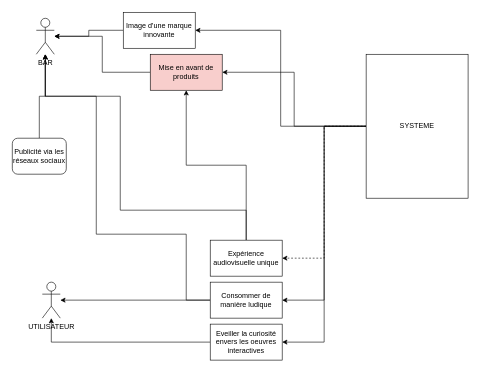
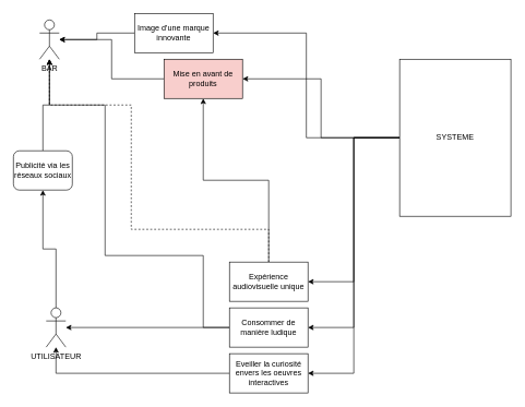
  <mxCell id="0" />
  <mxCell id="1" parent="0" />
- <mxCell id="2" style="edgeStyle=orthogonalEdgeStyle;rounded=0;orthogonalLoop=1;jettySize=auto;html=1;entryX=1;entryY=0.5;entryDx=0;entryDy=0;dashed=1;" parent="1" source="7" target="13" edge="1"><mxGeometry relative="1" as="geometry" /></mxCell>
+ <mxCell id="2" style="edgeStyle=orthogonalEdgeStyle;rounded=0;orthogonalLoop=1;jettySize=auto;html=1;entryX=1;entryY=0.5;entryDx=0;entryDy=0;" parent="1" source="7" target="13" edge="1"><mxGeometry relative="1" as="geometry" /></mxCell>
  <mxCell id="3" style="edgeStyle=orthogonalEdgeStyle;rounded=0;orthogonalLoop=1;jettySize=auto;html=1;entryX=1;entryY=0.5;entryDx=0;entryDy=0;" parent="1" source="7" target="16" edge="1"><mxGeometry relative="1" as="geometry" /></mxCell>
  <mxCell id="4" style="edgeStyle=orthogonalEdgeStyle;rounded=0;orthogonalLoop=1;jettySize=auto;html=1;entryX=1;entryY=0.5;entryDx=0;entryDy=0;" parent="1" source="7" target="18" edge="1"><mxGeometry relative="1" as="geometry" /></mxCell>
  <mxCell id="5" style="edgeStyle=orthogonalEdgeStyle;rounded=0;orthogonalLoop=1;jettySize=auto;html=1;entryX=1;entryY=0.5;entryDx=0;entryDy=0;" parent="1" source="7" target="22" edge="1"><mxGeometry relative="1" as="geometry" /></mxCell>
  <mxCell id="6" style="edgeStyle=orthogonalEdgeStyle;rounded=0;orthogonalLoop=1;jettySize=auto;html=1;" parent="1" source="7" target="24" edge="1"><mxGeometry relative="1" as="geometry" /></mxCell>
  <mxCell id="7" value="SYSTEME" style="rounded=0;whiteSpace=wrap;html=1;" parent="1" vertex="1"><mxGeometry x="610" y="90" width="170" height="240" as="geometry" /></mxCell>
  <mxCell id="8" value="BAR" style="shape=umlActor;verticalLabelPosition=bottom;verticalAlign=top;html=1;outlineConnect=0;" parent="1" vertex="1"><mxGeometry x="60" y="30" width="30" height="60" as="geometry" /></mxCell>
+ <mxCell id="9" style="edgeStyle=orthogonalEdgeStyle;rounded=0;orthogonalLoop=1;jettySize=auto;html=1;" parent="1" source="10" target="20" edge="1"><mxGeometry relative="1" as="geometry" /></mxCell>
  <mxCell id="10" value="UTILISATEUR" style="shape=umlActor;verticalLabelPosition=bottom;verticalAlign=top;html=1;outlineConnect=0;" parent="1" vertex="1"><mxGeometry x="70" y="470" width="30" height="60" as="geometry" /></mxCell>
  <mxCell id="11" style="edgeStyle=orthogonalEdgeStyle;rounded=0;orthogonalLoop=1;jettySize=auto;html=1;" parent="1" source="13" target="24" edge="1"><mxGeometry relative="1" as="geometry"><mxPoint x="260" y="510" as="targetPoint" /></mxGeometry></mxCell>
- <mxCell id="12" style="edgeStyle=orthogonalEdgeStyle;rounded=0;orthogonalLoop=1;jettySize=auto;html=1;" parent="1" source="13" target="8" edge="1"><mxGeometry relative="1" as="geometry"><mxPoint x="160" y="140" as="targetPoint" /><Array as="points"><mxPoint x="410" y="350" /><mxPoint x="200" y="350" /><mxPoint x="200" y="160" /><mxPoint x="75" y="160" /></Array></mxGeometry></mxCell>
+ <mxCell id="12" style="edgeStyle=orthogonalEdgeStyle;rounded=0;orthogonalLoop=1;jettySize=auto;html=1;dashed=1;" parent="1" source="13" target="8" edge="1"><mxGeometry relative="1" as="geometry"><mxPoint x="160" y="140" as="targetPoint" /><Array as="points"><mxPoint x="410" y="350" /><mxPoint x="200" y="350" /><mxPoint x="200" y="160" /><mxPoint x="75" y="160" /></Array></mxGeometry></mxCell>
  <mxCell id="13" value="Expérience audiovisuelle unique" style="rounded=0;whiteSpace=wrap;html=1;" parent="1" vertex="1"><mxGeometry x="350" y="400" width="120" height="60" as="geometry" /></mxCell>
  <mxCell id="14" style="edgeStyle=orthogonalEdgeStyle;rounded=0;orthogonalLoop=1;jettySize=auto;html=1;" parent="1" source="16" target="10" edge="1"><mxGeometry relative="1" as="geometry" /></mxCell>
  <mxCell id="15" style="edgeStyle=orthogonalEdgeStyle;rounded=0;orthogonalLoop=1;jettySize=auto;html=1;exitX=0;exitY=0.5;exitDx=0;exitDy=0;" parent="1" source="16" target="8" edge="1"><mxGeometry relative="1" as="geometry"><Array as="points"><mxPoint x="310" y="500" /><mxPoint x="310" y="390" /><mxPoint x="160" y="390" /><mxPoint x="160" y="160" /><mxPoint x="75" y="160" /></Array></mxGeometry></mxCell>
  <mxCell id="16" value="Consommer de manière ludique" style="rounded=0;whiteSpace=wrap;html=1;" parent="1" vertex="1"><mxGeometry x="350" y="470" width="120" height="60" as="geometry" /></mxCell>
  <mxCell id="17" style="edgeStyle=orthogonalEdgeStyle;rounded=0;orthogonalLoop=1;jettySize=auto;html=1;" parent="1" source="18" target="10" edge="1"><mxGeometry relative="1" as="geometry" /></mxCell>
  <mxCell id="18" value="Eveiller la curiosité envers les oeuvres interactives" style="rounded=0;whiteSpace=wrap;html=1;" parent="1" vertex="1"><mxGeometry x="350" y="540" width="120" height="60" as="geometry" /></mxCell>
  <mxCell id="19" style="edgeStyle=orthogonalEdgeStyle;rounded=0;orthogonalLoop=1;jettySize=auto;html=1;exitX=0.5;exitY=0;exitDx=0;exitDy=0;" parent="1" source="20" target="8" edge="1"><mxGeometry relative="1" as="geometry" /></mxCell>
  <mxCell id="20" value="Publicité via les réseaux sociaux" style="whiteSpace=wrap;html=1;rounded=1;" parent="1" vertex="1"><mxGeometry y="230" width="90" height="60" as="geometry" x="20" /></mxCell>
  <mxCell id="21" style="edgeStyle=orthogonalEdgeStyle;rounded=0;orthogonalLoop=1;jettySize=auto;html=1;" parent="1" source="22" target="8" edge="1"><mxGeometry relative="1" as="geometry" /></mxCell>
  <mxCell id="22" value="Image d'une marque innovante" style="rounded=0;whiteSpace=wrap;html=1;" parent="1" vertex="1"><mxGeometry x="205" y="20" width="120" height="60" as="geometry" /></mxCell>
  <mxCell id="23" style="edgeStyle=orthogonalEdgeStyle;rounded=0;orthogonalLoop=1;jettySize=auto;html=1;" parent="1" source="24" target="8" edge="1"><mxGeometry relative="1" as="geometry"><mxPoint x="150" y="100" as="targetPoint" /></mxGeometry></mxCell>
  <mxCell id="24" value="Mise en avant de produits" style="rounded=0;whiteSpace=wrap;html=1;fillColor=#f8cecc;" parent="1" vertex="1"><mxGeometry x="250" y="90" width="120" height="60" as="geometry" /></mxCell>
